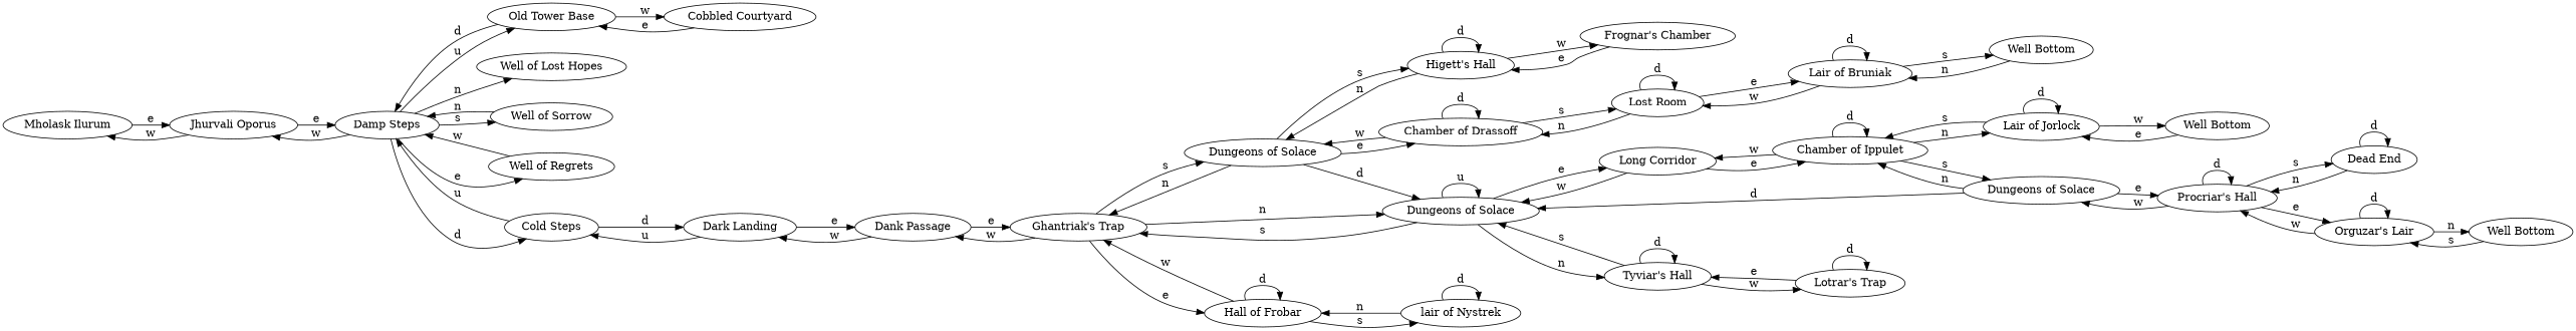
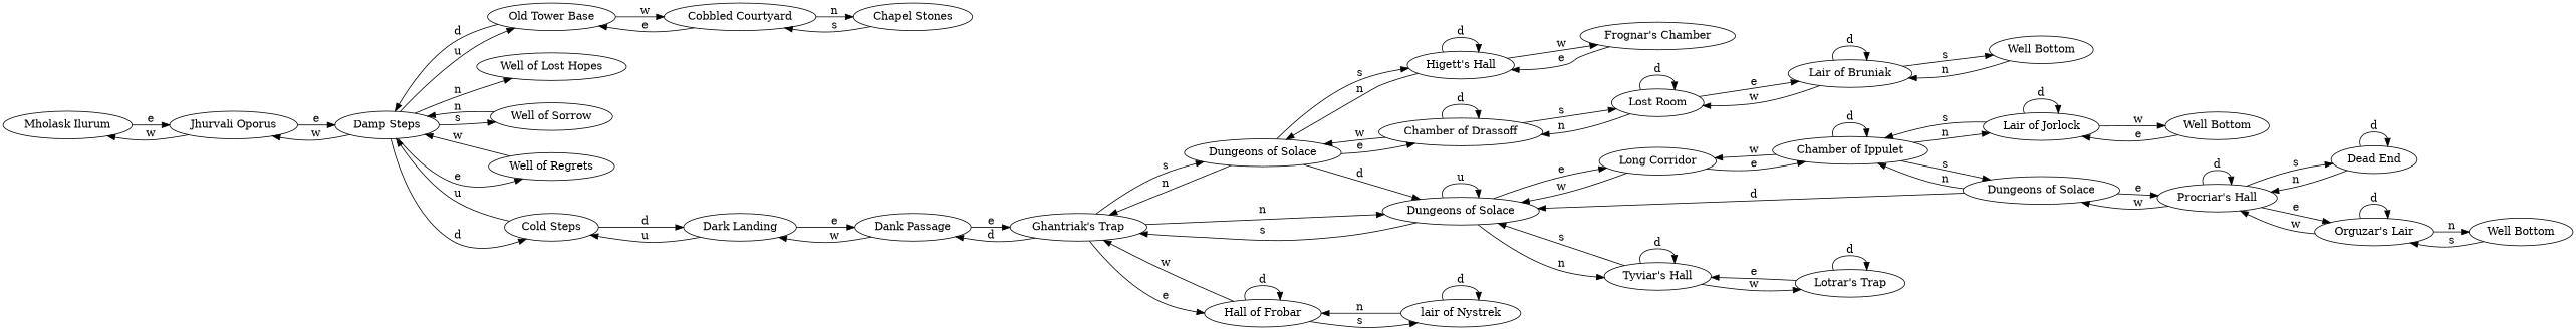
  digraph {
    rankdir=LR
    n1 [label="Mholask Ilurum"]
    n2 [label="Jhurvali Oporus"]
    n3 [label="Damp Steps"]
    n4 [label="Old Tower Base"]
    n5 [label="Well of Lost Hopes"]
    n6 [label="Well of Sorrow"]
    n7 [label="Well of Regrets"]
    n8 [label="Cold Steps"]
    n9 [label="Cobbled Courtyard"]
    n10 [label="Dark Landing"]
    n11 [label="Frognar's Chamber"]
    n12 [label="Higett's Hall"]
    n13 [label="Dungeons of Solace"]
    n14 [label="Ghantriak's Trap"]
    n15 [label="Dungeons of Solace"]
    n16 [label="Chamber of Drassoff"]
+   n17 [label="Chapel Stones"]
    n18 [label="Dank Passage"]
    n19 [label="Hall of Frobar"]
    n20 [label="Tyviar's Hall"]
    n21 [label="Long Corridor"]
    n22 [label="lair of Nystrek"]
    n23 [label="Lotrar's Trap"]
    n24 [label="Chamber of Ippulet"]
    n25 [label="Lost Room"]
    n26 [label="Lair of Jorlock"]
    n27 [label="Dungeons of Solace"]
    n28 [label="Lair of Bruniak"]
    n29 [label="Well Bottom"]
    n30 [label="Well Bottom"]
    n31 [label="Procriar's Hall"]
    n32 [label="Dead End"]
    n33 [label="Orguzar's Lair"]
    n34 [label="Well Bottom"]
    n1 -> n2 [label=e]
    n2 -> n1 [label=w]
    n2 -> n3 [label=e]
    n3 -> n2 [label=w]
    n3 -> n4 [label=u]
    n3 -> n5 [label=n]
    n3 -> n6 [label=s]
    n3 -> n7 [label=e]
    n3 -> n8 [label=d]
    n4 -> n3 [label=d]
    n4 -> n9 [label=w]
    n6 -> n3 [label=n]
    n7 -> n3 [label=w]
    n8 -> n3 [label=u]
    n8 -> n10 [label=d]
    n9 -> n4 [label=e]
+   n9 -> n17 [label=n]
    n10 -> n8 [label=u]
    n10 -> n18 [label=e]
    n11 -> n12 [label=e]
    n12 -> n11 [label=w]
    n12 -> n12 [label=d]
    n12 -> n13 [label=n]
    n13 -> n12 [label=s]
    n13 -> n14 [label=n]
    n13 -> n15 [label=d]
    n13 -> n16 [label=e]
    n14 -> n13 [label=s]
    n14 -> n15 [label=n]
-   n14 -> n18 [label=w]
+   n14 -> n18 [label=d]
    n14 -> n19 [label=e]
    n15 -> n14 [label=s]
    n15 -> n15 [label=u]
    n15 -> n20 [label=n]
    n15 -> n21 [label=e]
    n16 -> n13 [label=w]
    n16 -> n16 [label=d]
    n16 -> n25 [label=s]
+   n17 -> n9 [label=s]
    n18 -> n10 [label=w]
    n18 -> n14 [label=e]
    n19 -> n14 [label=w]
    n19 -> n19 [label=d]
    n19 -> n22 [label=s]
    n20 -> n15 [label=s]
    n20 -> n20 [label=d]
    n20 -> n23 [label=w]
    n21 -> n15 [label=w]
    n21 -> n24 [label=e]
    n22 -> n19 [label=n]
    n22 -> n22 [label=d]
    n23 -> n20 [label=e]
    n23 -> n23 [label=d]
    n24 -> n21 [label=w]
    n24 -> n24 [label=d]
    n24 -> n26 [label=n]
    n24 -> n27 [label=s]
    n25 -> n16 [label=n]
    n25 -> n25 [label=d]
    n25 -> n28 [label=e]
    n26 -> n24 [label=s]
    n26 -> n26 [label=d]
    n26 -> n30 [label=w]
    n27 -> n15 [label=d]
    n27 -> n24 [label=n]
    n27 -> n31 [label=e]
    n28 -> n25 [label=w]
    n28 -> n28 [label=d]
    n28 -> n29 [label=s]
    n29 -> n28 [label=n]
    n30 -> n26 [label=e]
    n31 -> n27 [label=w]
    n31 -> n31 [label=d]
    n31 -> n32 [label=s]
    n31 -> n33 [label=e]
    n32 -> n31 [label=n]
    n32 -> n32 [label=d]
    n33 -> n31 [label=w]
    n33 -> n33 [label=d]
    n33 -> n34 [label=n]
    n34 -> n33 [label=s]
  }
